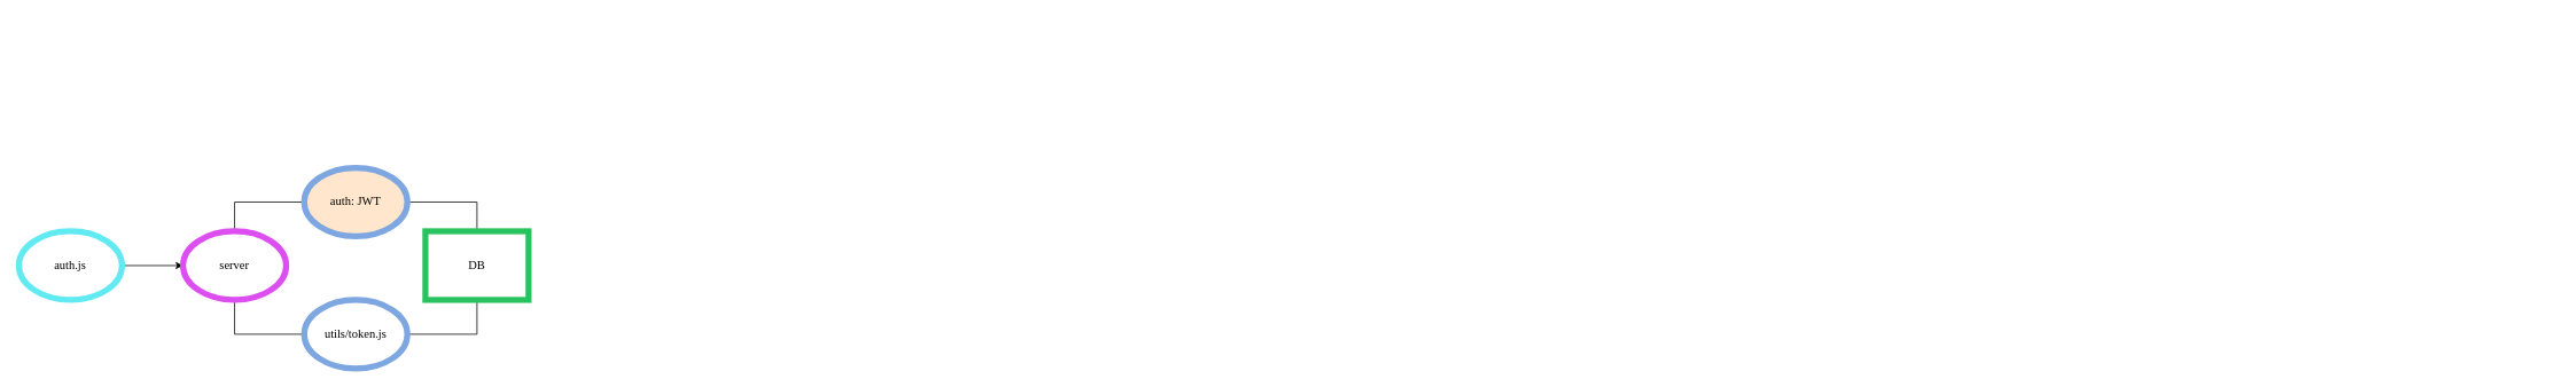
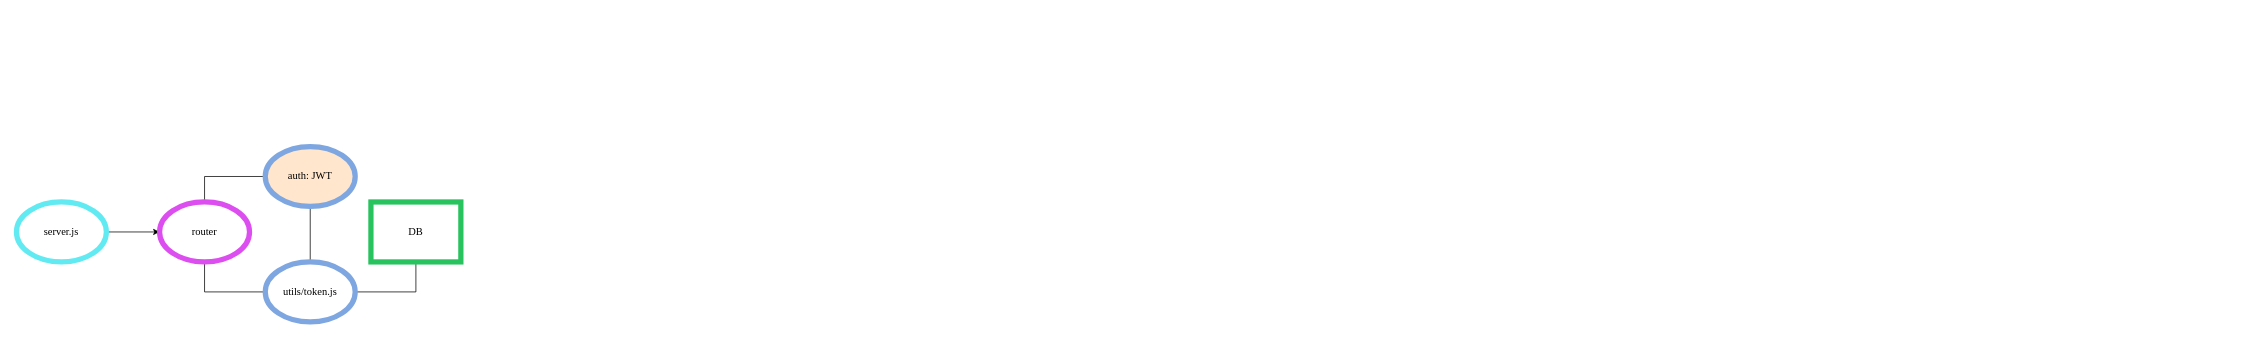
  <mxCell id="0" />
  <mxCell id="1" parent="0" />
  <mxCell id="2" value="" style="edgeStyle=orthogonalEdgeStyle;rounded=0;orthogonalLoop=1;jettySize=auto;html=1;verticalAlign=top;" parent="1" edge="1"><mxGeometry relative="1" as="geometry"><mxPoint x="2972" y="20" as="sourcePoint" /></mxGeometry></mxCell>
  <mxCell id="3" value="" style="edgeStyle=orthogonalEdgeStyle;rounded=0;orthogonalLoop=1;jettySize=auto;html=1;fontStyle=0;fontSize=14;" parent="1" source="4" target="7" edge="1"><mxGeometry relative="1" as="geometry" /></mxCell>
- <mxCell id="4" value="auth.js" style="ellipse;whiteSpace=wrap;html=1;strokeWidth=7;strokeColor=#62eaf3;fontSize=14;fontStyle=0;fontFamily=Lucida Console;" parent="1" vertex="1"><mxGeometry x="20" y="269" width="120" height="80" as="geometry" /></mxCell>
+ <mxCell id="4" value="server.js" style="ellipse;whiteSpace=wrap;html=1;strokeWidth=7;strokeColor=#62eaf3;fontSize=14;fontStyle=0;fontFamily=Lucida Console;" parent="1" vertex="1"><mxGeometry x="20" y="269" width="120" height="80" as="geometry" /></mxCell>
  <mxCell id="5" style="edgeStyle=orthogonalEdgeStyle;rounded=0;orthogonalLoop=1;jettySize=auto;html=1;exitX=0.5;exitY=0;exitDx=0;exitDy=0;entryX=0;entryY=0.5;entryDx=0;entryDy=0;endArrow=none;endFill=0;" edge="1" parent="1" source="7" target="9"><mxGeometry relative="1" as="geometry" /></mxCell>
  <mxCell id="6" style="edgeStyle=orthogonalEdgeStyle;rounded=0;orthogonalLoop=1;jettySize=auto;html=1;exitX=0.5;exitY=1;exitDx=0;exitDy=0;entryX=0;entryY=0.5;entryDx=0;entryDy=0;endArrow=none;endFill=0;" edge="1" parent="1" source="7" target="11"><mxGeometry relative="1" as="geometry" /></mxCell>
- <mxCell id="7" value="server" style="ellipse;whiteSpace=wrap;html=1;strokeWidth=7;strokeColor=#dc4eef;fontSize=14;fontStyle=0;fontFamily=Lucida Console;" parent="1" vertex="1"><mxGeometry x="211" y="269" width="120" height="80" as="geometry" /></mxCell>
- <mxCell id="8" style="edgeStyle=orthogonalEdgeStyle;rounded=0;orthogonalLoop=1;jettySize=auto;html=1;endArrow=none;endFill=0;entryX=0.5;entryY=0;entryDx=0;entryDy=0;" edge="1" parent="1" source="9" target="12"><mxGeometry relative="1" as="geometry"><mxPoint x="534" y="271" as="targetPoint" /></mxGeometry></mxCell>
+ <mxCell id="7" value="router" style="ellipse;whiteSpace=wrap;html=1;strokeWidth=7;strokeColor=#dc4eef;fontSize=14;fontStyle=0;fontFamily=Lucida Console;" parent="1" vertex="1"><mxGeometry x="211" y="269" width="120" height="80" as="geometry" /></mxCell>
+ <mxCell id="8" style="edgeStyle=orthogonalEdgeStyle;rounded=0;orthogonalLoop=1;jettySize=auto;html=1;endArrow=none;endFill=0;" edge="1" parent="1" source="9" target="11"><mxGeometry relative="1" as="geometry"><mxPoint x="534" y="271" as="targetPoint" /></mxGeometry></mxCell>
  <mxCell id="9" value="auth: JWT" style="ellipse;whiteSpace=wrap;html=1;strokeWidth=7;strokeColor=#7EA6E0;fontSize=14;fontStyle=0;fontFamily=Lucida Console;fillColor=#ffe6cc;" vertex="1" parent="1"><mxGeometry x="352" y="195" width="120" height="80" as="geometry" /></mxCell>
  <mxCell id="10" style="edgeStyle=orthogonalEdgeStyle;rounded=0;orthogonalLoop=1;jettySize=auto;html=1;exitX=1;exitY=0.5;exitDx=0;exitDy=0;endArrow=none;endFill=0;entryX=0.5;entryY=1;entryDx=0;entryDy=0;" edge="1" parent="1" source="11" target="12"><mxGeometry relative="1" as="geometry"><mxPoint x="549" y="353" as="targetPoint" /></mxGeometry></mxCell>
  <mxCell id="11" value="utils/token.js" style="ellipse;whiteSpace=wrap;html=1;strokeWidth=7;strokeColor=#7EA6E0;fontSize=14;fontStyle=0;fontFamily=Lucida Console;" vertex="1" parent="1"><mxGeometry x="352" y="349" width="120" height="80" as="geometry" /></mxCell>
  <mxCell id="12" value="DB" style="whiteSpace=wrap;html=1;strokeWidth=7;strokeColor=#28c35e;fontSize=14;fontStyle=0;fontFamily=Lucida Console;rounded=0;" parent="1" vertex="1"><mxGeometry x="493" y="269" width="120" height="80" as="geometry" /></mxCell>
